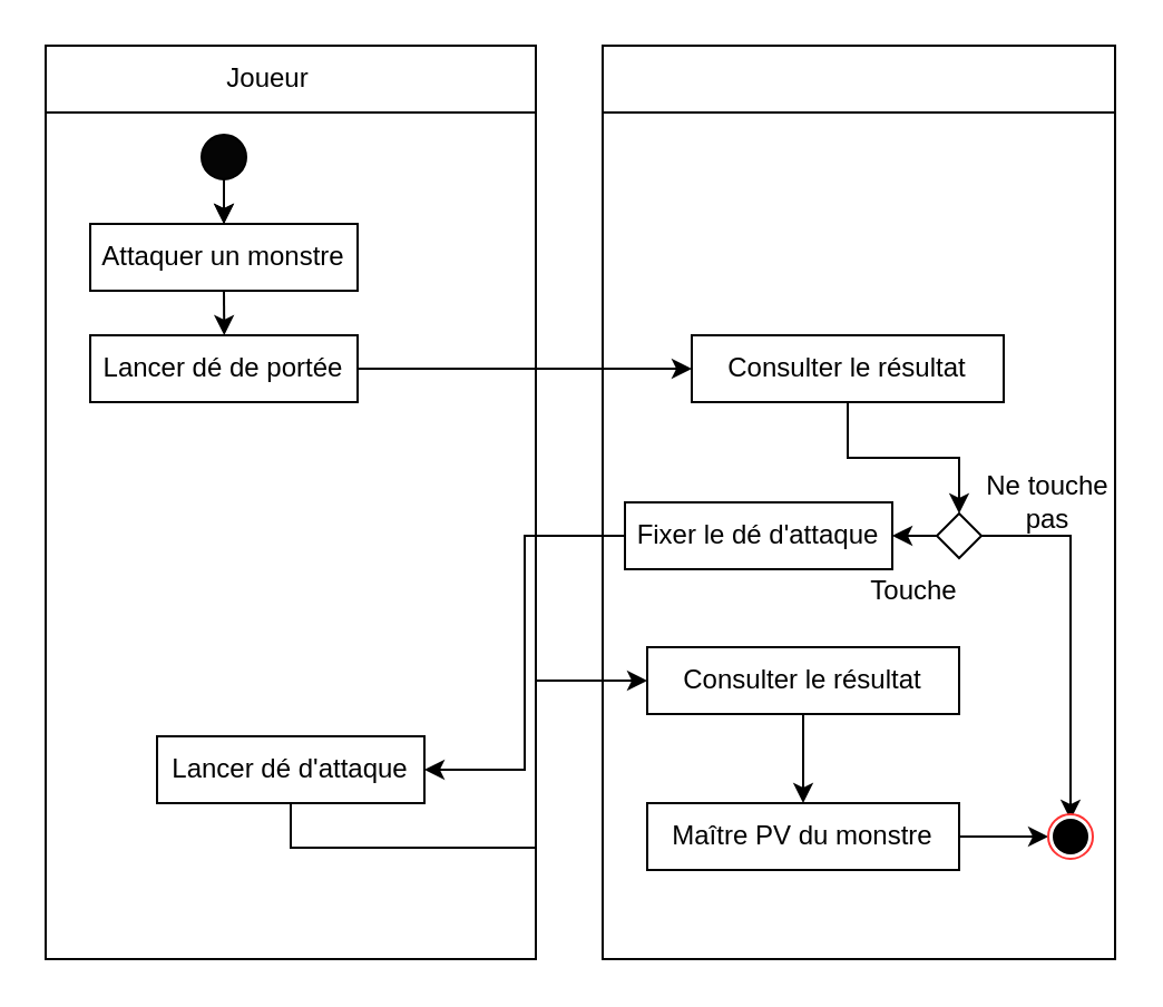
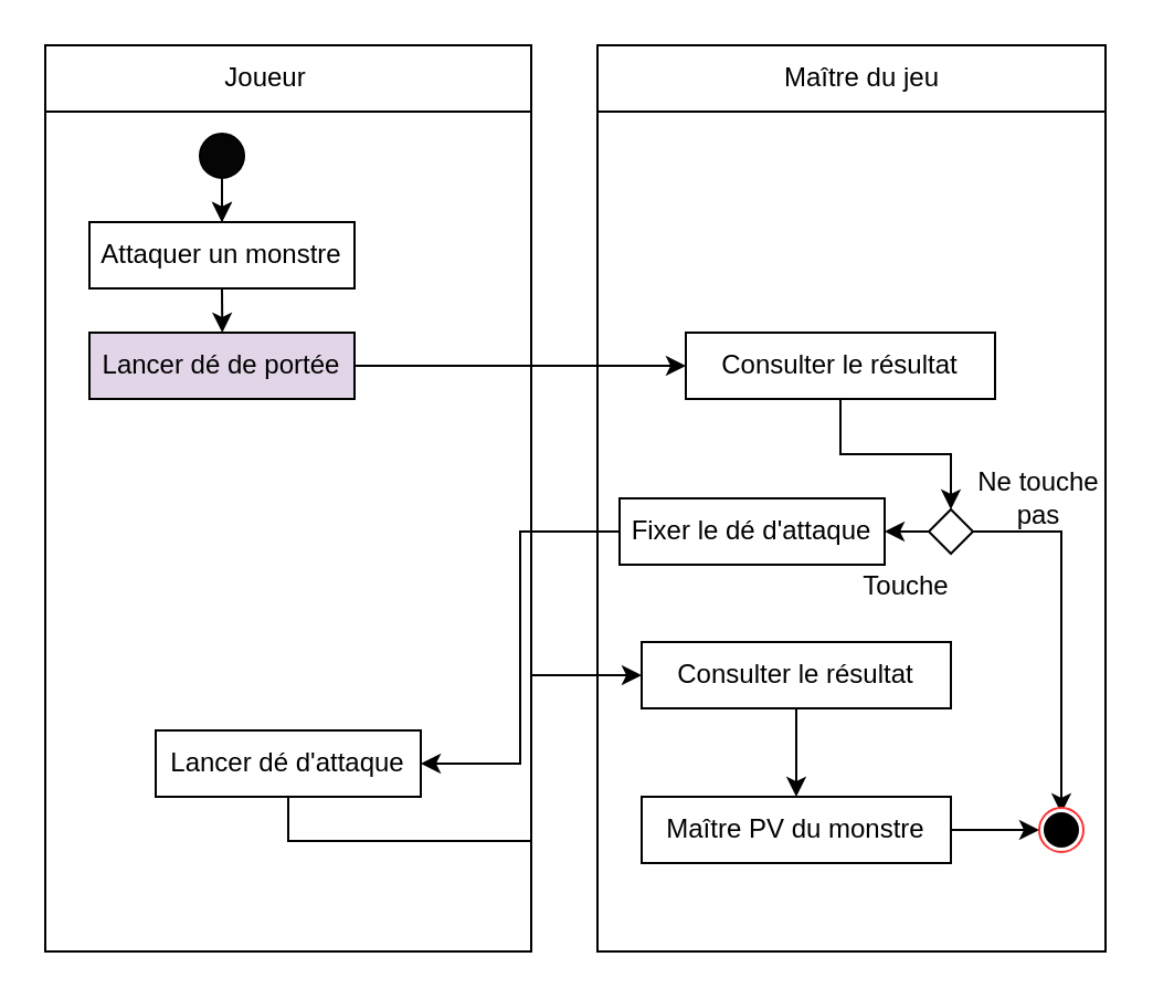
  <mxCell id="0" />
  <mxCell id="1" parent="0" />
  <mxCell id="2" value="" style="swimlane;html=1;startSize=30;horizontal=0;direction=south;" parent="1" vertex="1"><mxGeometry x="20" y="20" width="220" height="410" as="geometry" /></mxCell>
  <mxCell id="3" value="" style="edgeStyle=orthogonalEdgeStyle;rounded=0;orthogonalLoop=1;jettySize=auto;html=1;" parent="2" source="5" target="6" edge="1"><mxGeometry relative="1" as="geometry" /></mxCell>
  <mxCell id="4" value="" style="edgeStyle=orthogonalEdgeStyle;rounded=0;orthogonalLoop=1;jettySize=auto;html=1;" parent="2" source="5" target="6" edge="1"><mxGeometry relative="1" as="geometry" /></mxCell>
  <mxCell id="5" value="" style="ellipse;whiteSpace=wrap;html=1;fillColor=#050505;" parent="2" vertex="1"><mxGeometry x="70" y="40" width="20" height="20" as="geometry" /></mxCell>
  <mxCell id="6" value="Attaquer un monstre" style="rounded=0;whiteSpace=wrap;html=1;fontFamily=Helvetica;fontSize=12;fontColor=#000000;align=center;" parent="2" vertex="1"><mxGeometry x="20" y="80" width="120" height="30" as="geometry" /></mxCell>
- <mxCell id="7" value="Lancer dé de portée" style="rounded=0;whiteSpace=wrap;html=1;fontFamily=Helvetica;fontSize=12;fontColor=#000000;align=center;" parent="2" vertex="1"><mxGeometry x="20" y="130" width="120" height="30" as="geometry" /></mxCell>
+ <mxCell id="7" value="Lancer dé de portée" style="rounded=0;whiteSpace=wrap;html=1;fontFamily=Helvetica;fontSize=12;fontColor=#000000;align=center;fillColor=#e1d5e7;" parent="2" vertex="1"><mxGeometry x="20" y="130" width="120" height="30" as="geometry" /></mxCell>
  <mxCell id="8" value="Joueur" style="text;html=1;strokeColor=none;fillColor=none;align=center;verticalAlign=middle;whiteSpace=wrap;rounded=0;" parent="2" vertex="1"><mxGeometry x="70" width="60" height="30" as="geometry" /></mxCell>
  <mxCell id="9" value="Lancer dé d'attaque" style="rounded=0;whiteSpace=wrap;html=1;fontFamily=Helvetica;fontSize=12;fontColor=#000000;align=center;" parent="2" vertex="1"><mxGeometry x="50" y="310" width="120" height="30" as="geometry" /></mxCell>
  <mxCell id="10" value="" style="swimlane;html=1;startSize=30;horizontal=0;direction=south;" parent="1" vertex="1"><mxGeometry x="270" y="20" width="230" height="410" as="geometry" /></mxCell>
  <mxCell id="11" style="edgeStyle=orthogonalEdgeStyle;rounded=0;orthogonalLoop=1;jettySize=auto;html=1;exitX=0.5;exitY=1;exitDx=0;exitDy=0;entryX=0.5;entryY=0;entryDx=0;entryDy=0;strokeColor=default;" parent="10" source="12" target="17" edge="1"><mxGeometry relative="1" as="geometry" /></mxCell>
  <mxCell id="12" value="Consulter le résultat" style="rounded=0;whiteSpace=wrap;html=1;fontFamily=Helvetica;fontSize=12;fontColor=#000000;align=center;" parent="10" vertex="1"><mxGeometry x="40" y="130" width="140" height="30" as="geometry" /></mxCell>
  <mxCell id="13" value="Ne touche pas" style="text;html=1;strokeColor=none;fillColor=none;align=center;verticalAlign=middle;whiteSpace=wrap;rounded=0;" parent="10" vertex="1"><mxGeometry x="170" y="190" width="60" height="30" as="geometry" /></mxCell>
+ <mxCell id="14" value="Maître du jeu" style="text;html=1;strokeColor=none;fillColor=none;align=center;verticalAlign=middle;whiteSpace=wrap;rounded=0;" parent="10" vertex="1"><mxGeometry x="80" width="80" height="30" as="geometry" /></mxCell>
  <mxCell id="15" style="edgeStyle=orthogonalEdgeStyle;rounded=0;orthogonalLoop=1;jettySize=auto;html=1;exitX=0;exitY=0.5;exitDx=0;exitDy=0;entryX=1;entryY=0.5;entryDx=0;entryDy=0;strokeColor=default;" parent="10" source="17" target="18" edge="1"><mxGeometry relative="1" as="geometry" /></mxCell>
  <mxCell id="16" style="edgeStyle=orthogonalEdgeStyle;rounded=0;orthogonalLoop=1;jettySize=auto;html=1;entryX=0.5;entryY=0;entryDx=0;entryDy=0;" edge="1" parent="10" source="17" target="25"><mxGeometry relative="1" as="geometry" /></mxCell>
  <mxCell id="17" value="" style="rhombus;whiteSpace=wrap;html=1;fontFamily=Helvetica;fontSize=12;fontColor=#000000;align=center;" parent="10" vertex="1"><mxGeometry x="150" y="210" width="20" height="20" as="geometry" /></mxCell>
  <mxCell id="18" value="Fixer le dé d'attaque" style="rounded=0;whiteSpace=wrap;html=1;fontFamily=Helvetica;fontSize=12;fontColor=#000000;align=center;" parent="10" vertex="1"><mxGeometry x="10" y="205" width="120" height="30" as="geometry" /></mxCell>
  <mxCell id="19" style="edgeStyle=orthogonalEdgeStyle;rounded=0;orthogonalLoop=1;jettySize=auto;html=1;exitX=0.5;exitY=1;exitDx=0;exitDy=0;entryX=0.5;entryY=0;entryDx=0;entryDy=0;" parent="10" source="20" target="22" edge="1"><mxGeometry relative="1" as="geometry" /></mxCell>
  <mxCell id="20" value="Consulter le résultat" style="rounded=0;whiteSpace=wrap;html=1;fontFamily=Helvetica;fontSize=12;fontColor=#000000;align=center;" parent="10" vertex="1"><mxGeometry x="20" y="270" width="140" height="30" as="geometry" /></mxCell>
  <mxCell id="21" style="edgeStyle=orthogonalEdgeStyle;rounded=0;orthogonalLoop=1;jettySize=auto;html=1;exitX=1;exitY=0.5;exitDx=0;exitDy=0;entryX=0;entryY=0.5;entryDx=0;entryDy=0;" parent="10" source="22" target="23" edge="1"><mxGeometry relative="1" as="geometry" /></mxCell>
  <mxCell id="22" value="Maître PV du monstre" style="rounded=0;whiteSpace=wrap;html=1;fontFamily=Helvetica;fontSize=12;fontColor=#000000;align=center;" parent="10" vertex="1"><mxGeometry x="20" y="340" width="140" height="30" as="geometry" /></mxCell>
  <mxCell id="23" value="" style="ellipse;whiteSpace=wrap;html=1;strokeColor=#FF3333;" parent="10" vertex="1"><mxGeometry x="200" y="345" width="20" height="20" as="geometry" /></mxCell>
  <mxCell id="24" value="Touche" style="text;html=1;strokeColor=none;fillColor=none;align=center;verticalAlign=middle;whiteSpace=wrap;rounded=0;" parent="10" vertex="1"><mxGeometry x="110" y="230" width="60" height="30" as="geometry" /></mxCell>
  <mxCell id="25" value="" style="ellipse;whiteSpace=wrap;html=1;aspect=fixed;strokeColor=#000000;fillColor=#000000;" parent="10" vertex="1"><mxGeometry x="202.5" y="347.5" width="15" height="15" as="geometry" /></mxCell>
  <mxCell id="26" style="edgeStyle=orthogonalEdgeStyle;rounded=0;orthogonalLoop=1;jettySize=auto;html=1;exitX=0.5;exitY=1;exitDx=0;exitDy=0;" parent="1" source="6" edge="1"><mxGeometry relative="1" as="geometry"><mxPoint x="100.143" y="150" as="targetPoint" /></mxGeometry></mxCell>
  <mxCell id="27" style="edgeStyle=orthogonalEdgeStyle;rounded=0;orthogonalLoop=1;jettySize=auto;html=1;exitX=0;exitY=0.5;exitDx=0;exitDy=0;entryX=1;entryY=0.5;entryDx=0;entryDy=0;strokeColor=default;" parent="1" source="18" target="9" edge="1"><mxGeometry relative="1" as="geometry" /></mxCell>
  <mxCell id="28" style="edgeStyle=orthogonalEdgeStyle;rounded=0;orthogonalLoop=1;jettySize=auto;html=1;exitX=0.5;exitY=1;exitDx=0;exitDy=0;entryX=0;entryY=0.5;entryDx=0;entryDy=0;" parent="1" source="9" target="20" edge="1"><mxGeometry relative="1" as="geometry" /></mxCell>
  <mxCell id="29" style="edgeStyle=orthogonalEdgeStyle;rounded=0;orthogonalLoop=1;jettySize=auto;html=1;exitX=1;exitY=0.5;exitDx=0;exitDy=0;entryX=0;entryY=0.5;entryDx=0;entryDy=0;" parent="1" source="7" target="12" edge="1"><mxGeometry relative="1" as="geometry" /></mxCell>
